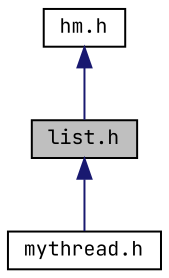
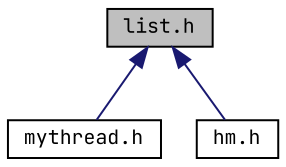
  digraph {
    fontname="JetBrains Mono"
    node [color=black fillcolor=white fontname="JetBrains Mono" fontsize=10 shape=record style=filled]
    edge [color=midnightblue dir=back fontname="JetBrains Mono" fontsize=10 labelfontname=Helvetica labelfontsize=10 style=solid]
    n1 [fillcolor=grey75 fontcolor=black height=0.2 label="list.h" width=0.4]
    n2 [height=0.2 label="mythread.h" width=0.4]
    n3 [height=0.2 label="hm.h" width=0.4]
    n1 -> n2
-   n3 -> n1
+   n1 -> n3
  }
